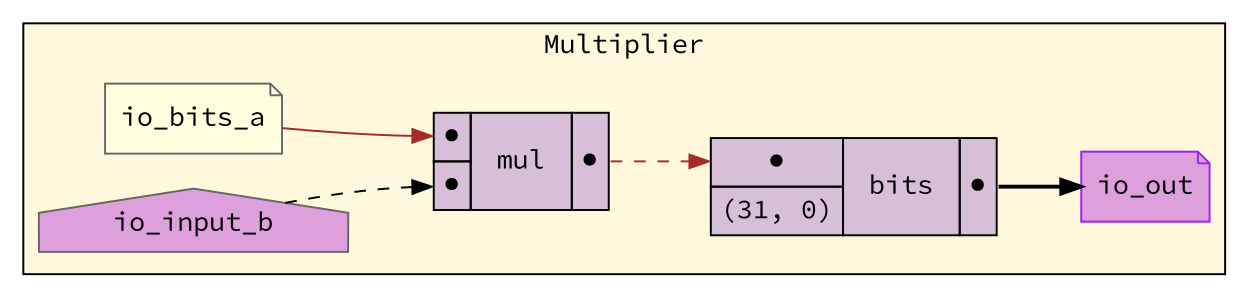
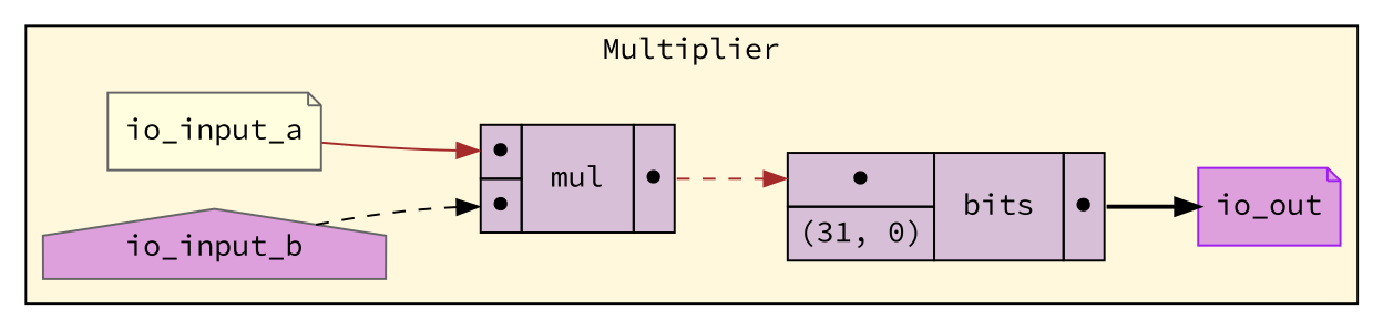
  digraph {
    rankdir=LR
    fontname="Source Code Pro"
    node [shape=note style=filled fontname="Source Code Pro"]
    edge [headport=in1 color=brown style=dashed fontname="Source Code Pro"]
-   n1 [fillcolor=lightyellow label=io_bits_a rank=0 color=gray40]
+   n1 [fillcolor=lightyellow label=io_input_a rank=0 color=gray40]
    n2 [label=< <TABLE BORDER="0" CELLBORDER="1" CELLSPACING="0" CELLPADDING="4" BGCOLOR="#D8BFD8">   <TR>     <TD PORT="in1">&#x25cf;</TD>     <TD ROWSPAN="2" > mul </TD>     <TD ROWSPAN="2" PORT="out">&#x25cf;</TD>   </TR>   <TR>     <TD PORT="in2">&#x25cf;</TD>   </TR> </TABLE>> shape=plaintext style=""]
    n3 [fillcolor=plum label=io_input_b rank=0 shape=house color=gray40]
    n4 [fillcolor=plum label=io_out rank=1000 color=purple]
    n5 [label=< <TABLE BORDER="0" CELLBORDER="1" CELLSPACING="0" CELLPADDING="4" BGCOLOR="#D8BFD8">   <TR>     <TD PORT="in1">&#x25cf;</TD>     <TD ROWSPAN="2" > bits </TD>     <TD ROWSPAN="2" PORT="out">&#x25cf;</TD>   </TR>   <TR>     <TD>(31, 0)</TD>   </TR> </TABLE>> shape=plaintext style=""]
    subgraph cluster_1 {
      bgcolor="#FFF8DC"
      label=Multiplier
      n1
      n2
      n3
      n4
      n5
    }
    n1 -> n2 [style=solid]
    n2 -> n5 [tailport=out]
    n3 -> n2 [headport=in2 color=black]
    n5 -> n4 [tailport=out color=black style=bold headport=""]
  }
